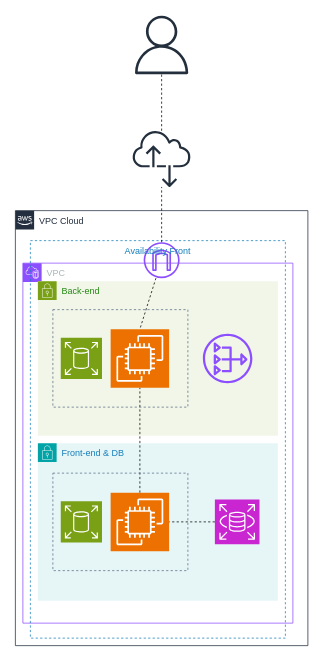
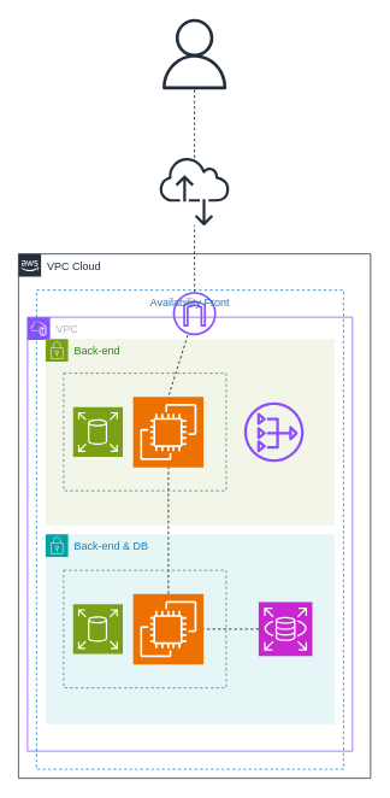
  <mxCell id="0" />
  <mxCell id="1" parent="0" />
  <mxCell id="2" value="VPC" style="points=[[0,0],[0.25,0],[0.5,0],[0.75,0],[1,0],[1,0.25],[1,0.5],[1,0.75],[1,1],[0.75,1],[0.5,1],[0.25,1],[0,1],[0,0.75],[0,0.5],[0,0.25]];outlineConnect=0;gradientColor=none;html=1;whiteSpace=wrap;fontSize=12;fontStyle=0;container=1;pointerEvents=0;collapsible=0;recursiveResize=0;shape=mxgraph.aws4.group;grIcon=mxgraph.aws4.group_vpc2;strokeColor=#8C4FFF;fillColor=none;verticalAlign=top;align=left;spacingLeft=30;fontColor=#AAB7B8;dashed=0;movable=1;resizable=1;rotatable=1;deletable=1;editable=1;locked=0;connectable=1;" vertex="1" parent="1"><mxGeometry x="30" y="350" width="360" height="480" as="geometry" /></mxCell>
  <mxCell id="3" value="VPC Cloud" style="points=[[0,0],[0.25,0],[0.5,0],[0.75,0],[1,0],[1,0.25],[1,0.5],[1,0.75],[1,1],[0.75,1],[0.5,1],[0.25,1],[0,1],[0,0.75],[0,0.5],[0,0.25]];outlineConnect=0;gradientColor=none;html=1;whiteSpace=wrap;fontSize=12;fontStyle=0;container=1;pointerEvents=0;collapsible=0;recursiveResize=0;shape=mxgraph.aws4.group;grIcon=mxgraph.aws4.group_aws_cloud_alt;strokeColor=#232F3E;fillColor=none;verticalAlign=top;align=left;spacingLeft=30;fontColor=#232F3E;dashed=0;movable=1;resizable=1;rotatable=1;deletable=1;editable=1;locked=0;connectable=1;" vertex="1" parent="1"><mxGeometry x="20" y="280" width="390" height="580" as="geometry" /></mxCell>
  <mxCell id="4" value="" style="sketch=0;outlineConnect=0;fontColor=#232F3E;gradientColor=none;fillColor=#8C4FFF;strokeColor=none;dashed=0;verticalLabelPosition=bottom;verticalAlign=top;align=center;html=1;fontSize=12;fontStyle=0;aspect=fixed;pointerEvents=1;shape=mxgraph.aws4.internet_gateway;" vertex="1" parent="3"><mxGeometry x="171" y="42" width="48" height="48" as="geometry" /></mxCell>
  <mxCell id="5" value="" style="sketch=0;outlineConnect=0;fontColor=#232F3E;gradientColor=none;fillColor=#232F3D;strokeColor=none;dashed=0;verticalLabelPosition=bottom;verticalAlign=top;align=center;html=1;fontSize=12;fontStyle=0;aspect=fixed;pointerEvents=1;shape=mxgraph.aws4.internet_alt2;" vertex="1" parent="1"><mxGeometry x="176" y="172" width="78" height="78" as="geometry" /></mxCell>
  <mxCell id="6" value="Back-end" style="points=[[0,0],[0.25,0],[0.5,0],[0.75,0],[1,0],[1,0.25],[1,0.5],[1,0.75],[1,1],[0.75,1],[0.5,1],[0.25,1],[0,1],[0,0.75],[0,0.5],[0,0.25]];outlineConnect=0;gradientColor=none;html=1;whiteSpace=wrap;fontSize=12;fontStyle=0;container=0;pointerEvents=0;collapsible=0;recursiveResize=0;shape=mxgraph.aws4.group;grIcon=mxgraph.aws4.group_security_group;grStroke=0;strokeColor=#7AA116;fillColor=#F2F6E8;verticalAlign=top;align=left;spacingLeft=30;fontColor=#248814;dashed=0;" vertex="1" parent="1"><mxGeometry x="50" y="374" width="320" height="206" as="geometry" /></mxCell>
  <mxCell id="7" value="" style="sketch=0;outlineConnect=0;fontColor=#232F3E;gradientColor=none;fillColor=#232F3D;strokeColor=none;dashed=0;verticalLabelPosition=bottom;verticalAlign=top;align=center;html=1;fontSize=12;fontStyle=0;aspect=fixed;pointerEvents=1;shape=mxgraph.aws4.user;" vertex="1" parent="1"><mxGeometry x="176" y="20" width="78" height="78" as="geometry" /></mxCell>
  <mxCell id="8" value="" style="endArrow=none;dashed=1;html=1;rounded=0;" edge="1" parent="1" source="5" target="7"><mxGeometry width="50" height="50" relative="1" as="geometry"><mxPoint x="478.34" y="402" as="sourcePoint" /><mxPoint x="376.34" y="270" as="targetPoint" /></mxGeometry></mxCell>
  <mxCell id="9" value="" style="sketch=0;outlineConnect=0;fontColor=#232F3E;gradientColor=none;fillColor=#8C4FFF;strokeColor=none;dashed=0;verticalLabelPosition=bottom;verticalAlign=top;align=center;html=1;fontSize=12;fontStyle=0;aspect=fixed;pointerEvents=1;shape=mxgraph.aws4.nat_gateway;" vertex="1" parent="1"><mxGeometry x="270" y="444" width="66" height="66" as="geometry" /></mxCell>
- <mxCell id="10" value="Front-end &amp;amp; DB" style="points=[[0,0],[0.25,0],[0.5,0],[0.75,0],[1,0],[1,0.25],[1,0.5],[1,0.75],[1,1],[0.75,1],[0.5,1],[0.25,1],[0,1],[0,0.75],[0,0.5],[0,0.25]];outlineConnect=0;gradientColor=none;html=1;whiteSpace=wrap;fontSize=12;fontStyle=0;container=0;pointerEvents=0;collapsible=0;recursiveResize=0;shape=mxgraph.aws4.group;grIcon=mxgraph.aws4.group_security_group;grStroke=0;strokeColor=#00A4A6;fillColor=#E6F6F7;verticalAlign=top;align=left;spacingLeft=30;fontColor=#147EBA;dashed=0;" vertex="1" parent="1"><mxGeometry x="50" y="590" width="320" height="210" as="geometry" /></mxCell>
+ <mxCell id="10" value="Back-end &amp;amp; DB" style="points=[[0,0],[0.25,0],[0.5,0],[0.75,0],[1,0],[1,0.25],[1,0.5],[1,0.75],[1,1],[0.75,1],[0.5,1],[0.25,1],[0,1],[0,0.75],[0,0.5],[0,0.25]];outlineConnect=0;gradientColor=none;html=1;whiteSpace=wrap;fontSize=12;fontStyle=0;container=0;pointerEvents=0;collapsible=0;recursiveResize=0;shape=mxgraph.aws4.group;grIcon=mxgraph.aws4.group_security_group;grStroke=0;strokeColor=#00A4A6;fillColor=#E6F6F7;verticalAlign=top;align=left;spacingLeft=30;fontColor=#147EBA;dashed=0;" vertex="1" parent="1"><mxGeometry x="50" y="590" width="320" height="210" as="geometry" /></mxCell>
  <mxCell id="11" value="" style="sketch=0;points=[[0,0,0],[0.25,0,0],[0.5,0,0],[0.75,0,0],[1,0,0],[0,1,0],[0.25,1,0],[0.5,1,0],[0.75,1,0],[1,1,0],[0,0.25,0],[0,0.5,0],[0,0.75,0],[1,0.25,0],[1,0.5,0],[1,0.75,0]];outlineConnect=0;fontColor=#232F3E;fillColor=#C925D1;strokeColor=#ffffff;dashed=0;verticalLabelPosition=bottom;verticalAlign=top;align=center;html=1;fontSize=12;fontStyle=0;aspect=fixed;shape=mxgraph.aws4.resourceIcon;resIcon=mxgraph.aws4.rds;" vertex="1" parent="1"><mxGeometry x="286" y="665.25" width="59.5" height="59.5" as="geometry" /></mxCell>
  <mxCell id="12" value="" style="endArrow=none;dashed=1;html=1;rounded=0;" edge="1" parent="1" source="11" target="13"><mxGeometry width="50" height="50" relative="1" as="geometry"><mxPoint x="162.75" y="700" as="sourcePoint" /><mxPoint x="-61.25" y="665" as="targetPoint" /></mxGeometry></mxCell>
  <mxCell id="13" value="" style="sketch=0;points=[[0,0,0],[0.25,0,0],[0.5,0,0],[0.75,0,0],[1,0,0],[0,1,0],[0.25,1,0],[0.5,1,0],[0.75,1,0],[1,1,0],[0,0.25,0],[0,0.5,0],[0,0.75,0],[1,0.25,0],[1,0.5,0],[1,0.75,0]];outlineConnect=0;fontColor=#232F3E;fillColor=#ED7100;strokeColor=#ffffff;dashed=0;verticalLabelPosition=bottom;verticalAlign=top;align=center;html=1;fontSize=12;fontStyle=0;aspect=fixed;shape=mxgraph.aws4.resourceIcon;resIcon=mxgraph.aws4.ec2;" vertex="1" parent="1"><mxGeometry x="147" y="656" width="78" height="78" as="geometry" /></mxCell>
  <mxCell id="14" value="" style="sketch=0;points=[[0,0,0],[0.25,0,0],[0.5,0,0],[0.75,0,0],[1,0,0],[0,1,0],[0.25,1,0],[0.5,1,0],[0.75,1,0],[1,1,0],[0,0.25,0],[0,0.5,0],[0,0.75,0],[1,0.25,0],[1,0.5,0],[1,0.75,0]];outlineConnect=0;fontColor=#232F3E;fillColor=#7AA116;strokeColor=#ffffff;dashed=0;verticalLabelPosition=bottom;verticalAlign=top;align=center;html=1;fontSize=12;fontStyle=0;aspect=fixed;shape=mxgraph.aws4.resourceIcon;resIcon=mxgraph.aws4.elastic_block_store;" vertex="1" parent="1"><mxGeometry x="80.5" y="667.5" width="55" height="55" as="geometry" /></mxCell>
  <mxCell id="15" value="" style="endArrow=none;dashed=1;html=1;rounded=0;" edge="1" parent="1" source="13" target="18"><mxGeometry width="50" height="50" relative="1" as="geometry"><mxPoint x="140" y="680" as="sourcePoint" /><mxPoint x="186" y="614" as="targetPoint" /></mxGeometry></mxCell>
  <mxCell id="16" value="Availability Front" style="fillColor=none;strokeColor=#147EBA;dashed=1;verticalAlign=top;fontStyle=0;fontColor=#147EBA;whiteSpace=wrap;html=1;movable=1;resizable=1;rotatable=1;deletable=1;editable=1;locked=0;connectable=1;" vertex="1" parent="1"><mxGeometry x="40" y="320" width="340" height="530" as="geometry" /></mxCell>
  <mxCell id="17" value="" style="fillColor=none;strokeColor=#5A6C86;dashed=1;verticalAlign=top;fontStyle=0;fontColor=#5A6C86;whiteSpace=wrap;html=1;" vertex="1" parent="1"><mxGeometry x="70" y="630" width="180" height="130" as="geometry" /></mxCell>
  <mxCell id="18" value="" style="sketch=0;points=[[0,0,0],[0.25,0,0],[0.5,0,0],[0.75,0,0],[1,0,0],[0,1,0],[0.25,1,0],[0.5,1,0],[0.75,1,0],[1,1,0],[0,0.25,0],[0,0.5,0],[0,0.75,0],[1,0.25,0],[1,0.5,0],[1,0.75,0]];outlineConnect=0;fontColor=#232F3E;fillColor=#ED7100;strokeColor=#ffffff;dashed=0;verticalLabelPosition=bottom;verticalAlign=top;align=center;html=1;fontSize=12;fontStyle=0;aspect=fixed;shape=mxgraph.aws4.resourceIcon;resIcon=mxgraph.aws4.ec2;" vertex="1" parent="1"><mxGeometry x="147" y="438" width="78" height="78" as="geometry" /></mxCell>
  <mxCell id="19" value="" style="sketch=0;points=[[0,0,0],[0.25,0,0],[0.5,0,0],[0.75,0,0],[1,0,0],[0,1,0],[0.25,1,0],[0.5,1,0],[0.75,1,0],[1,1,0],[0,0.25,0],[0,0.5,0],[0,0.75,0],[1,0.25,0],[1,0.5,0],[1,0.75,0]];outlineConnect=0;fontColor=#232F3E;fillColor=#7AA116;strokeColor=#ffffff;dashed=0;verticalLabelPosition=bottom;verticalAlign=top;align=center;html=1;fontSize=12;fontStyle=0;aspect=fixed;shape=mxgraph.aws4.resourceIcon;resIcon=mxgraph.aws4.elastic_block_store;" vertex="1" parent="1"><mxGeometry x="80.5" y="449.5" width="55" height="55" as="geometry" /></mxCell>
  <mxCell id="20" value="" style="endArrow=none;dashed=1;html=1;rounded=0;entryX=0.5;entryY=0;entryDx=0;entryDy=0;entryPerimeter=0;" edge="1" parent="1" source="4" target="18"><mxGeometry width="50" height="50" relative="1" as="geometry"><mxPoint x="670" y="50" as="sourcePoint" /><mxPoint x="400" y="270" as="targetPoint" /></mxGeometry></mxCell>
  <mxCell id="21" value="" style="fillColor=none;strokeColor=#5A6C86;dashed=1;verticalAlign=top;fontStyle=0;fontColor=#5A6C86;whiteSpace=wrap;html=1;" vertex="1" parent="1"><mxGeometry x="70" y="412" width="180" height="130" as="geometry" /></mxCell>
  <mxCell id="22" value="" style="endArrow=none;dashed=1;html=1;rounded=0;" edge="1" parent="1" source="4" target="5"><mxGeometry width="50" height="50" relative="1" as="geometry"><mxPoint x="350" y="410" as="sourcePoint" /><mxPoint x="400" y="360" as="targetPoint" /></mxGeometry></mxCell>
